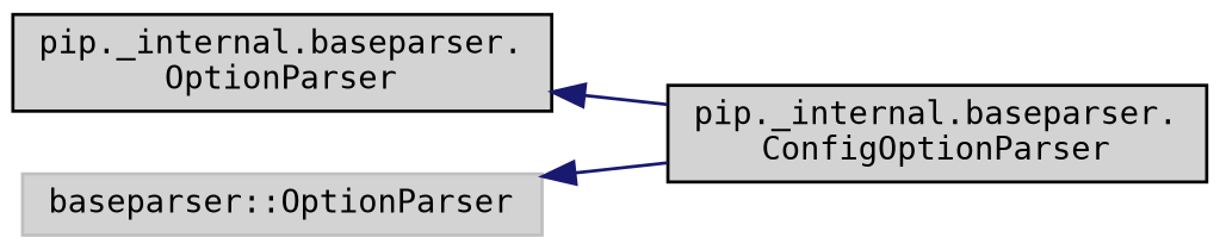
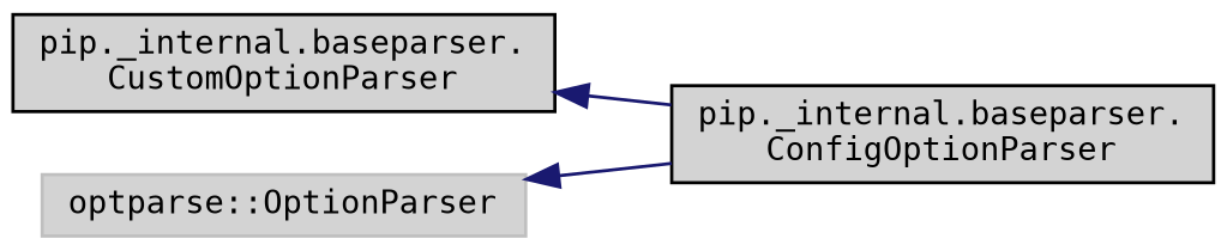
  digraph {
    fontname="DejaVu Sans Mono"
    rankdir=LR
    node [color=black fillcolor=lightgrey fontname="DejaVu Sans Mono" fontsize=10 shape=record style=filled]
    edge [color=midnightblue dir=back fontname="DejaVu Sans Mono" fontsize=10 labelfontname=Helvetica labelfontsize=10 style=solid]
    n1 [fontcolor=black height=0.2 label="pip._internal.baseparser.\lConfigOptionParser" width=0.4]
-   n2 [height=0.2 label="pip._internal.baseparser.\lOptionParser" width=0.4]
-   n3 [color=grey75 height=0.2 label="baseparser::OptionParser" width=0.4]
+   n2 [height=0.2 label="pip._internal.baseparser.\lCustomOptionParser" width=0.4]
+   n3 [color=grey75 height=0.2 label="optparse::OptionParser" width=0.4]
    n2 -> n1
    n3 -> n1
  }
